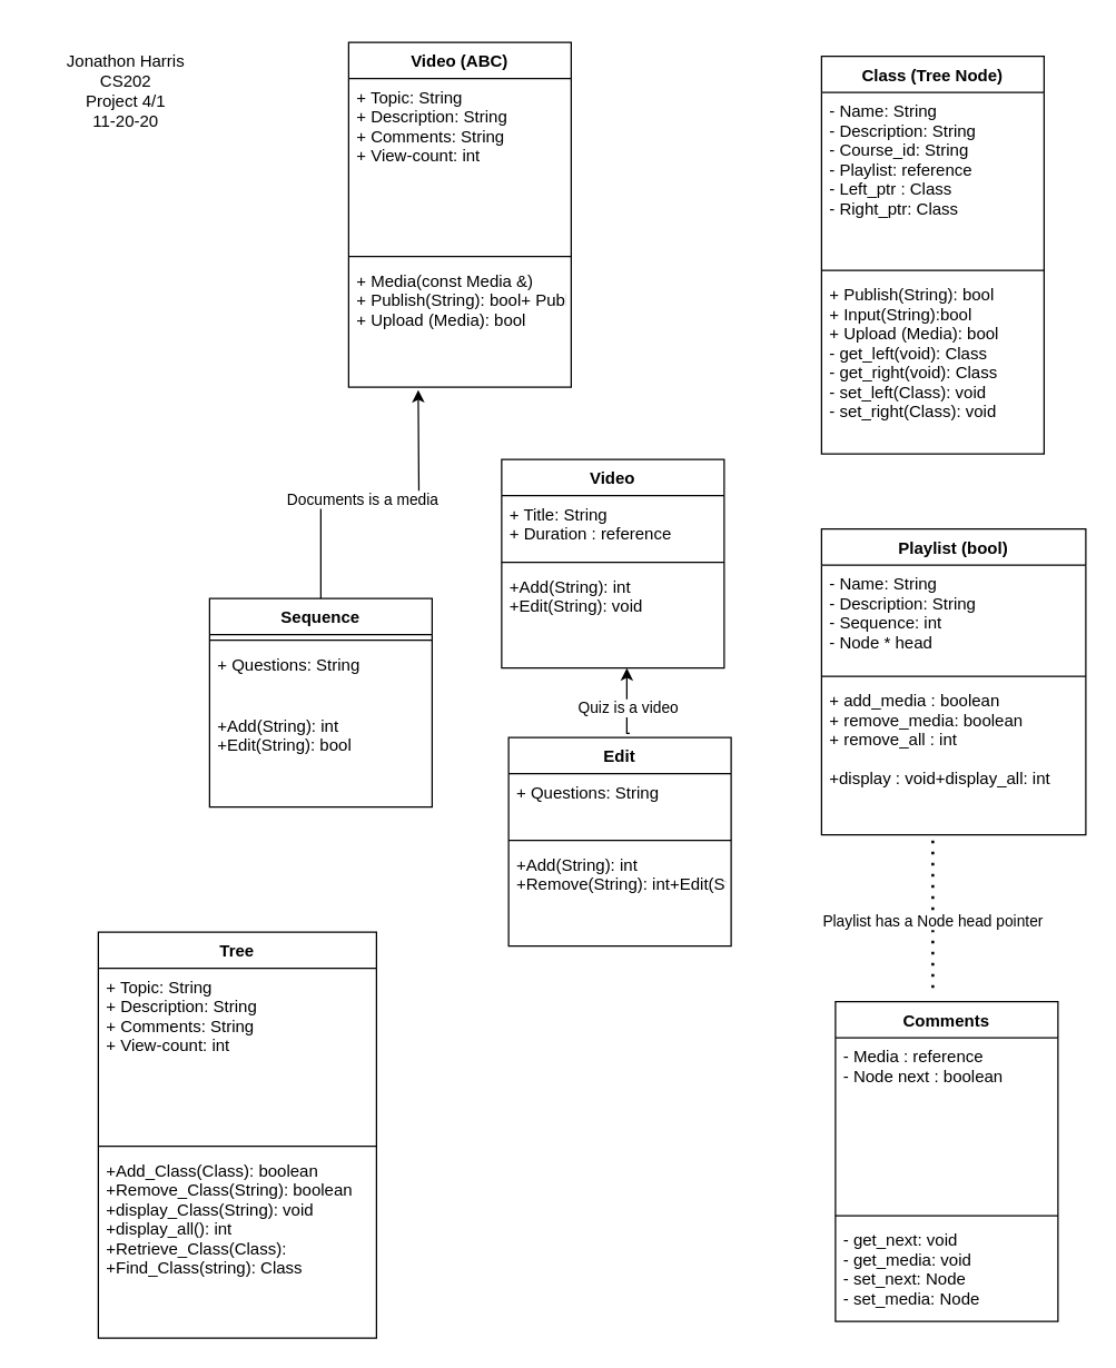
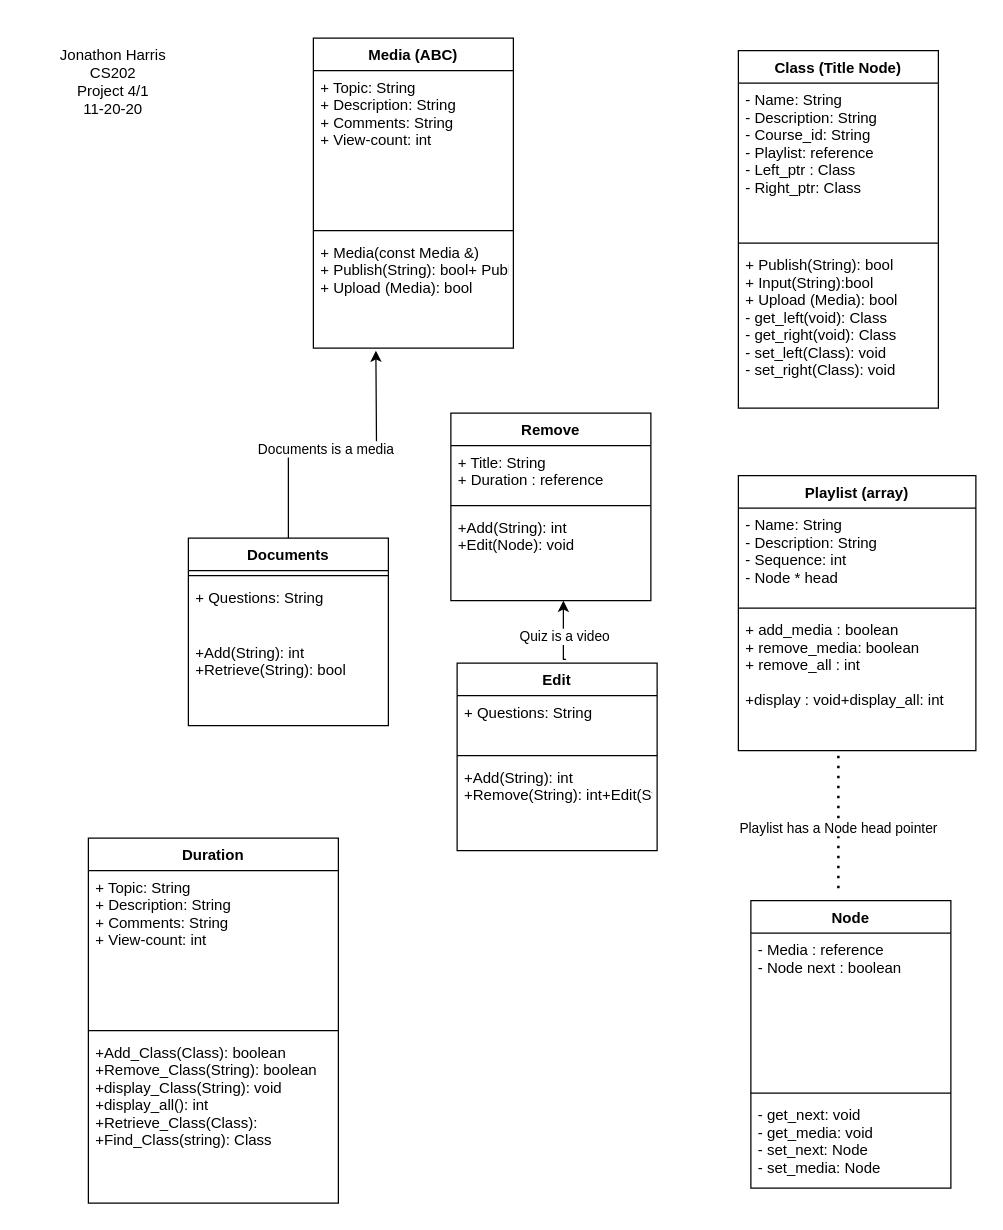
  <mxCell id="0" />
  <mxCell id="1" parent="0" />
- <mxCell id="2" value="Video (ABC)" style="swimlane;fontStyle=1;align=center;verticalAlign=top;childLayout=stackLayout;horizontal=1;startSize=26;horizontalStack=0;resizeParent=1;resizeParentMax=0;resizeLast=0;collapsible=1;marginBottom=0;" parent="1" vertex="1"><mxGeometry x="250" y="30" width="160" height="248" as="geometry" /></mxCell>
+ <mxCell id="2" value="Media (ABC)" style="swimlane;fontStyle=1;align=center;verticalAlign=top;childLayout=stackLayout;horizontal=1;startSize=26;horizontalStack=0;resizeParent=1;resizeParentMax=0;resizeLast=0;collapsible=1;marginBottom=0;" parent="1" vertex="1"><mxGeometry x="250" y="30" width="160" height="248" as="geometry" /></mxCell>
  <mxCell id="3" value="+ Topic: String&#10;+ Description: String&#10;+ Comments: String&#10;+ View-count: int&#10;&#10;&#10;" style="text;strokeColor=none;fillColor=none;align=left;verticalAlign=top;spacingLeft=4;spacingRight=4;overflow=hidden;rotatable=0;points=[[0,0.5],[1,0.5]];portConstraint=eastwest;" parent="2" vertex="1"><mxGeometry y="26" width="160" height="124" as="geometry" /></mxCell>
  <mxCell id="4" value="" style="line;strokeWidth=1;fillColor=none;align=left;verticalAlign=middle;spacingTop=-1;spacingLeft=3;spacingRight=3;rotatable=0;labelPosition=right;points=[];portConstraint=eastwest;" parent="2" vertex="1"><mxGeometry y="150" width="160" height="8" as="geometry" /></mxCell>
  <mxCell id="5" value="+ Media(const Media &amp;)&#10;+ Publish(String): bool+ Publish_Class(String):bool&#10;+ Upload (Media): bool&#10;" style="text;strokeColor=none;fillColor=none;align=left;verticalAlign=top;spacingLeft=4;spacingRight=4;overflow=hidden;rotatable=0;points=[[0,0.5],[1,0.5]];portConstraint=eastwest;" parent="2" vertex="1"><mxGeometry y="158" width="160" height="90" as="geometry" /></mxCell>
- <mxCell id="6" value="Playlist (bool)" style="swimlane;fontStyle=1;align=center;verticalAlign=top;childLayout=stackLayout;horizontal=1;startSize=26;horizontalStack=0;resizeParent=1;resizeParentMax=0;resizeLast=0;collapsible=1;marginBottom=0;" parent="1" vertex="1"><mxGeometry x="590" y="380" width="190" height="220" as="geometry" /></mxCell>
+ <mxCell id="6" value="Playlist (array)" style="swimlane;fontStyle=1;align=center;verticalAlign=top;childLayout=stackLayout;horizontal=1;startSize=26;horizontalStack=0;resizeParent=1;resizeParentMax=0;resizeLast=0;collapsible=1;marginBottom=0;" parent="1" vertex="1"><mxGeometry x="590" y="380" width="190" height="220" as="geometry" /></mxCell>
  <mxCell id="7" value="- Name: String&#10;- Description: String&#10;- Sequence: int&#10;- Node * head&#10;&#10;" style="text;strokeColor=none;fillColor=none;align=left;verticalAlign=top;spacingLeft=4;spacingRight=4;overflow=hidden;rotatable=0;points=[[0,0.5],[1,0.5]];portConstraint=eastwest;" parent="6" vertex="1"><mxGeometry y="26" width="190" height="76" as="geometry" /></mxCell>
  <mxCell id="8" value="" style="line;strokeWidth=1;fillColor=none;align=left;verticalAlign=middle;spacingTop=-1;spacingLeft=3;spacingRight=3;rotatable=0;labelPosition=right;points=[];portConstraint=eastwest;" parent="6" vertex="1"><mxGeometry y="102" width="190" height="8" as="geometry" /></mxCell>
  <mxCell id="9" value="+ add_media : boolean &#10;+ remove_media: boolean&#10;+ remove_all : int&#10;&#10;+display : void+display_all: int&#10;&#10;" style="text;strokeColor=none;fillColor=none;align=left;verticalAlign=top;spacingLeft=4;spacingRight=4;overflow=hidden;rotatable=0;points=[[0,0.5],[1,0.5]];portConstraint=eastwest;" parent="6" vertex="1"><mxGeometry y="110" width="190" height="110" as="geometry" /></mxCell>
- <mxCell id="10" value="Class (Tree Node)" style="swimlane;fontStyle=1;align=center;verticalAlign=top;childLayout=stackLayout;horizontal=1;startSize=26;horizontalStack=0;resizeParent=1;resizeParentMax=0;resizeLast=0;collapsible=1;marginBottom=0;" parent="1" vertex="1"><mxGeometry x="590" y="40" width="160" height="286" as="geometry" /></mxCell>
+ <mxCell id="10" value="Class (Title Node)" style="swimlane;fontStyle=1;align=center;verticalAlign=top;childLayout=stackLayout;horizontal=1;startSize=26;horizontalStack=0;resizeParent=1;resizeParentMax=0;resizeLast=0;collapsible=1;marginBottom=0;" parent="1" vertex="1"><mxGeometry x="590" y="40" width="160" height="286" as="geometry" /></mxCell>
  <mxCell id="11" value="- Name: String&#10;- Description: String&#10;- Course_id: String&#10;- Playlist: reference&#10;- Left_ptr : Class&#10;- Right_ptr: Class&#10;&#10;&#10;&#10;" style="text;strokeColor=none;fillColor=none;align=left;verticalAlign=top;spacingLeft=4;spacingRight=4;overflow=hidden;rotatable=0;points=[[0,0.5],[1,0.5]];portConstraint=eastwest;" parent="10" vertex="1"><mxGeometry y="26" width="160" height="124" as="geometry" /></mxCell>
  <mxCell id="12" value="" style="line;strokeWidth=1;fillColor=none;align=left;verticalAlign=middle;spacingTop=-1;spacingLeft=3;spacingRight=3;rotatable=0;labelPosition=right;points=[];portConstraint=eastwest;" parent="10" vertex="1"><mxGeometry y="150" width="160" height="8" as="geometry" /></mxCell>
  <mxCell id="13" value="+ Publish(String): bool&#10;+ Input(String):bool&#10;+ Upload (Media): bool&#10;- get_left(void): Class&#10;- get_right(void): Class&#10;- set_left(Class): void&#10;- set_right(Class): void" style="text;strokeColor=none;fillColor=none;align=left;verticalAlign=top;spacingLeft=4;spacingRight=4;overflow=hidden;rotatable=0;points=[[0,0.5],[1,0.5]];portConstraint=eastwest;" parent="10" vertex="1"><mxGeometry y="158" width="160" height="128" as="geometry" /></mxCell>
- <mxCell id="14" value="Video" style="swimlane;fontStyle=1;align=center;verticalAlign=top;childLayout=stackLayout;horizontal=1;startSize=26;horizontalStack=0;resizeParent=1;resizeParentMax=0;resizeLast=0;collapsible=1;marginBottom=0;" parent="1" vertex="1"><mxGeometry x="360" y="330" width="160" height="150" as="geometry" /></mxCell>
+ <mxCell id="14" value="Remove" style="swimlane;fontStyle=1;align=center;verticalAlign=top;childLayout=stackLayout;horizontal=1;startSize=26;horizontalStack=0;resizeParent=1;resizeParentMax=0;resizeLast=0;collapsible=1;marginBottom=0;" parent="1" vertex="1"><mxGeometry x="360" y="330" width="160" height="150" as="geometry" /></mxCell>
  <mxCell id="15" value="+ Title: String&#10;+ Duration : reference&#10;" style="text;strokeColor=none;fillColor=none;align=left;verticalAlign=top;spacingLeft=4;spacingRight=4;overflow=hidden;rotatable=0;points=[[0,0.5],[1,0.5]];portConstraint=eastwest;" parent="14" vertex="1"><mxGeometry y="26" width="160" height="44" as="geometry" /></mxCell>
  <mxCell id="16" value="" style="line;strokeWidth=1;fillColor=none;align=left;verticalAlign=middle;spacingTop=-1;spacingLeft=3;spacingRight=3;rotatable=0;labelPosition=right;points=[];portConstraint=eastwest;" parent="14" vertex="1"><mxGeometry y="70" width="160" height="8" as="geometry" /></mxCell>
- <mxCell id="17" value="+Add(String): int&#10;+Edit(String): void&#10;" style="text;strokeColor=none;fillColor=none;align=left;verticalAlign=top;spacingLeft=4;spacingRight=4;overflow=hidden;rotatable=0;points=[[0,0.5],[1,0.5]];portConstraint=eastwest;" parent="14" vertex="1"><mxGeometry y="78" width="160" height="72" as="geometry" /></mxCell>
+ <mxCell id="17" value="+Add(String): int&#10;+Edit(Node): void&#10;" style="text;strokeColor=none;fillColor=none;align=left;verticalAlign=top;spacingLeft=4;spacingRight=4;overflow=hidden;rotatable=0;points=[[0,0.5],[1,0.5]];portConstraint=eastwest;" parent="14" vertex="1"><mxGeometry y="78" width="160" height="72" as="geometry" /></mxCell>
  <mxCell id="18" value="Edit" style="swimlane;fontStyle=1;align=center;verticalAlign=top;childLayout=stackLayout;horizontal=1;startSize=26;horizontalStack=0;resizeParent=1;resizeParentMax=0;resizeLast=0;collapsible=1;marginBottom=0;" vertex="1" parent="1"><mxGeometry x="365" y="530" width="160" height="150" as="geometry" /></mxCell>
  <mxCell id="19" value="+ Questions: String&#10;&#10;&#10;&#10;" style="text;strokeColor=none;fillColor=none;align=left;verticalAlign=top;spacingLeft=4;spacingRight=4;overflow=hidden;rotatable=0;points=[[0,0.5],[1,0.5]];portConstraint=eastwest;" vertex="1" parent="18"><mxGeometry y="26" width="160" height="44" as="geometry" /></mxCell>
  <mxCell id="20" value="" style="line;strokeWidth=1;fillColor=none;align=left;verticalAlign=middle;spacingTop=-1;spacingLeft=3;spacingRight=3;rotatable=0;labelPosition=right;points=[];portConstraint=eastwest;" vertex="1" parent="18"><mxGeometry y="70" width="160" height="8" as="geometry" /></mxCell>
  <mxCell id="21" value="+Add(String): int&#10;+Remove(String): int+Edit(String): bool&#10;" style="text;strokeColor=none;fillColor=none;align=left;verticalAlign=top;spacingLeft=4;spacingRight=4;overflow=hidden;rotatable=0;points=[[0,0.5],[1,0.5]];portConstraint=eastwest;" vertex="1" parent="18"><mxGeometry y="78" width="160" height="72" as="geometry" /></mxCell>
  <mxCell id="22" style="edgeStyle=orthogonalEdgeStyle;rounded=0;orthogonalLoop=1;jettySize=auto;html=1;entryX=0.5;entryY=1;entryDx=0;entryDy=0;exitX=0.544;exitY=-0.02;exitDx=0;exitDy=0;exitPerimeter=0;" edge="1" parent="1" source="18"><mxGeometry relative="1" as="geometry"><mxPoint x="450" y="522" as="sourcePoint" /><mxPoint x="450" y="480" as="targetPoint" /><Array as="points"><mxPoint x="450" y="527" /></Array></mxGeometry></mxCell>
  <mxCell id="23" value="Quiz is a video" style="edgeLabel;html=1;align=center;verticalAlign=middle;resizable=0;points=[];" vertex="1" connectable="0" parent="22"><mxGeometry x="-0.142" relative="1" as="geometry"><mxPoint as="offset" /></mxGeometry></mxCell>
  <mxCell id="24" style="edgeStyle=orthogonalEdgeStyle;rounded=0;orthogonalLoop=1;jettySize=auto;html=1;" edge="1" parent="1" source="26"><mxGeometry relative="1" as="geometry"><mxPoint x="300" y="280" as="targetPoint" /></mxGeometry></mxCell>
  <mxCell id="25" value="Documents is a media" style="edgeLabel;html=1;align=center;verticalAlign=middle;resizable=0;points=[];" vertex="1" connectable="0" parent="24"><mxGeometry x="-0.061" y="-3" relative="1" as="geometry"><mxPoint as="offset" /></mxGeometry></mxCell>
- <mxCell id="26" value="Sequence" style="swimlane;fontStyle=1;align=center;verticalAlign=top;childLayout=stackLayout;horizontal=1;startSize=26;horizontalStack=0;resizeParent=1;resizeParentMax=0;resizeLast=0;collapsible=1;marginBottom=0;" vertex="1" parent="1"><mxGeometry x="150" y="430" width="160" height="150" as="geometry" /></mxCell>
+ <mxCell id="26" value="Documents" style="swimlane;fontStyle=1;align=center;verticalAlign=top;childLayout=stackLayout;horizontal=1;startSize=26;horizontalStack=0;resizeParent=1;resizeParentMax=0;resizeLast=0;collapsible=1;marginBottom=0;" vertex="1" parent="1"><mxGeometry x="150" y="430" width="160" height="150" as="geometry" /></mxCell>
  <mxCell id="27" value="" style="line;strokeWidth=1;fillColor=none;align=left;verticalAlign=middle;spacingTop=-1;spacingLeft=3;spacingRight=3;rotatable=0;labelPosition=right;points=[];portConstraint=eastwest;" vertex="1" parent="26"><mxGeometry y="26" width="160" height="8" as="geometry" /></mxCell>
  <mxCell id="28" value="+ Questions: String&#10;&#10;&#10;&#10;" style="text;strokeColor=none;fillColor=none;align=left;verticalAlign=top;spacingLeft=4;spacingRight=4;overflow=hidden;rotatable=0;points=[[0,0.5],[1,0.5]];portConstraint=eastwest;" vertex="1" parent="26"><mxGeometry y="34" width="160" height="44" as="geometry" /></mxCell>
- <mxCell id="29" value="+Add(String): int&#10;+Edit(String): bool&#10;" style="text;strokeColor=none;fillColor=none;align=left;verticalAlign=top;spacingLeft=4;spacingRight=4;overflow=hidden;rotatable=0;points=[[0,0.5],[1,0.5]];portConstraint=eastwest;" vertex="1" parent="26"><mxGeometry y="78" width="160" height="72" as="geometry" /></mxCell>
- <mxCell id="30" value="Comments" style="swimlane;fontStyle=1;align=center;verticalAlign=top;childLayout=stackLayout;horizontal=1;startSize=26;horizontalStack=0;resizeParent=1;resizeParentMax=0;resizeLast=0;collapsible=1;marginBottom=0;" vertex="1" parent="1"><mxGeometry x="600" y="720" width="160" height="230" as="geometry" /></mxCell>
+ <mxCell id="29" value="+Add(String): int&#10;+Retrieve(String): bool&#10;" style="text;strokeColor=none;fillColor=none;align=left;verticalAlign=top;spacingLeft=4;spacingRight=4;overflow=hidden;rotatable=0;points=[[0,0.5],[1,0.5]];portConstraint=eastwest;" vertex="1" parent="26"><mxGeometry y="78" width="160" height="72" as="geometry" /></mxCell>
+ <mxCell id="30" value="Node" style="swimlane;fontStyle=1;align=center;verticalAlign=top;childLayout=stackLayout;horizontal=1;startSize=26;horizontalStack=0;resizeParent=1;resizeParentMax=0;resizeLast=0;collapsible=1;marginBottom=0;" vertex="1" parent="1"><mxGeometry x="600" y="720" width="160" height="230" as="geometry" /></mxCell>
  <mxCell id="31" value="- Media : reference&#10;- Node next : boolean&#10;" style="text;strokeColor=none;fillColor=none;align=left;verticalAlign=top;spacingLeft=4;spacingRight=4;overflow=hidden;rotatable=0;points=[[0,0.5],[1,0.5]];portConstraint=eastwest;" vertex="1" parent="30"><mxGeometry y="26" width="160" height="124" as="geometry" /></mxCell>
  <mxCell id="32" value="" style="line;strokeWidth=1;fillColor=none;align=left;verticalAlign=middle;spacingTop=-1;spacingLeft=3;spacingRight=3;rotatable=0;labelPosition=right;points=[];portConstraint=eastwest;" vertex="1" parent="30"><mxGeometry y="150" width="160" height="8" as="geometry" /></mxCell>
  <mxCell id="33" value="- get_next: void&#10;- get_media: void&#10;- set_next: Node &#10;- set_media: Node &#10;&#10;- &#10;" style="text;strokeColor=none;fillColor=none;align=left;verticalAlign=top;spacingLeft=4;spacingRight=4;overflow=hidden;rotatable=0;points=[[0,0.5],[1,0.5]];portConstraint=eastwest;" vertex="1" parent="30"><mxGeometry y="158" width="160" height="72" as="geometry" /></mxCell>
  <mxCell id="34" value="" style="endArrow=none;dashed=1;html=1;dashPattern=1 3;strokeWidth=2;" edge="1" parent="1"><mxGeometry width="50" height="50" relative="1" as="geometry"><mxPoint x="670" y="710" as="sourcePoint" /><mxPoint x="670" y="600" as="targetPoint" /></mxGeometry></mxCell>
  <mxCell id="35" value="Playlist has a Node head pointer" style="edgeLabel;html=1;align=center;verticalAlign=middle;resizable=0;points=[];" vertex="1" connectable="0" parent="34"><mxGeometry x="-0.114" y="1" relative="1" as="geometry"><mxPoint as="offset" /></mxGeometry></mxCell>
- <mxCell id="36" value="Tree" style="swimlane;fontStyle=1;align=center;verticalAlign=top;childLayout=stackLayout;horizontal=1;startSize=26;horizontalStack=0;resizeParent=1;resizeParentMax=0;resizeLast=0;collapsible=1;marginBottom=0;" vertex="1" parent="1"><mxGeometry x="70" y="670" width="200" height="292" as="geometry" /></mxCell>
+ <mxCell id="36" value="Duration" style="swimlane;fontStyle=1;align=center;verticalAlign=top;childLayout=stackLayout;horizontal=1;startSize=26;horizontalStack=0;resizeParent=1;resizeParentMax=0;resizeLast=0;collapsible=1;marginBottom=0;" vertex="1" parent="1"><mxGeometry x="70" y="670" width="200" height="292" as="geometry" /></mxCell>
  <mxCell id="37" value="+ Topic: String&#10;+ Description: String&#10;+ Comments: String&#10;+ View-count: int&#10;&#10;&#10;" style="text;strokeColor=none;fillColor=none;align=left;verticalAlign=top;spacingLeft=4;spacingRight=4;overflow=hidden;rotatable=0;points=[[0,0.5],[1,0.5]];portConstraint=eastwest;" vertex="1" parent="36"><mxGeometry y="26" width="200" height="124" as="geometry" /></mxCell>
  <mxCell id="38" value="" style="line;strokeWidth=1;fillColor=none;align=left;verticalAlign=middle;spacingTop=-1;spacingLeft=3;spacingRight=3;rotatable=0;labelPosition=right;points=[];portConstraint=eastwest;" vertex="1" parent="36"><mxGeometry y="150" width="200" height="8" as="geometry" /></mxCell>
  <mxCell id="39" value="+Add_Class(Class): boolean&#10;+Remove_Class(String): boolean&#10;+display_Class(String): void&#10;+display_all(): int&#10;+Retrieve_Class(Class): &#10;+Find_Class(string): Class&#10;" style="text;strokeColor=none;fillColor=none;align=left;verticalAlign=top;spacingLeft=4;spacingRight=4;overflow=hidden;rotatable=0;points=[[0,0.5],[1,0.5]];portConstraint=eastwest;" vertex="1" parent="36"><mxGeometry y="158" width="200" height="134" as="geometry" /></mxCell>
  <mxCell id="40" value="&lt;div&gt;Jonathon Harris&lt;/div&gt;&lt;div&gt;CS202 &lt;br&gt;&lt;/div&gt;&lt;div&gt;Project 4/1&lt;/div&gt;&lt;div&gt;11-20-20&lt;br&gt;&lt;/div&gt;" style="text;html=1;strokeColor=none;fillColor=none;align=center;verticalAlign=middle;whiteSpace=wrap;rounded=0;" vertex="1" parent="1"><mxGeometry width="140" height="90" as="geometry" x="20" y="20" /></mxCell>
